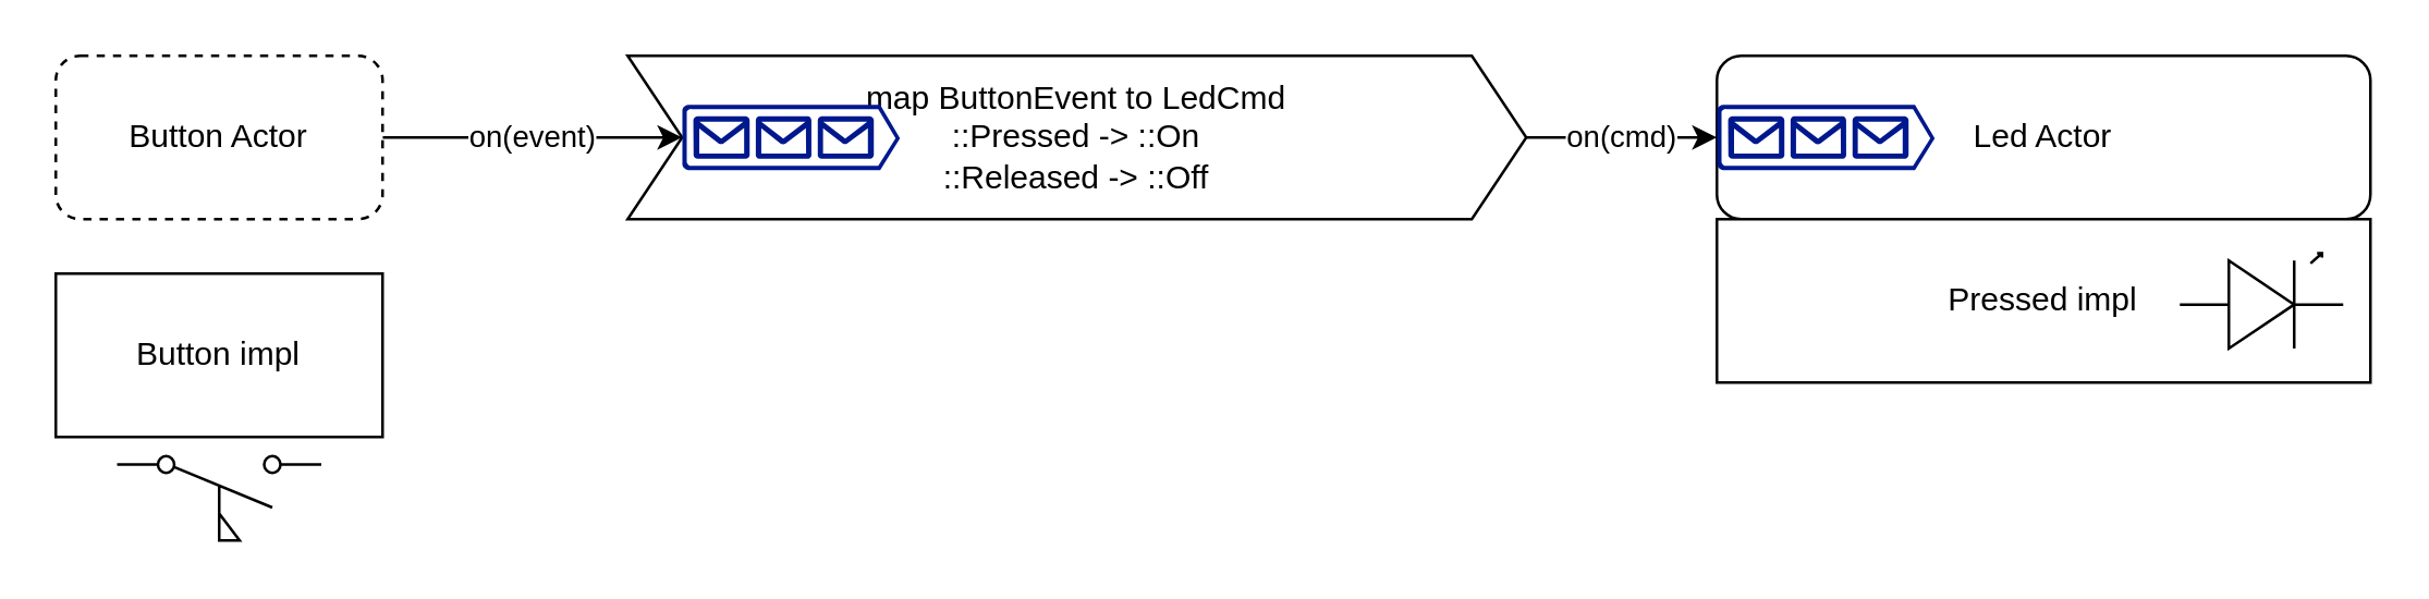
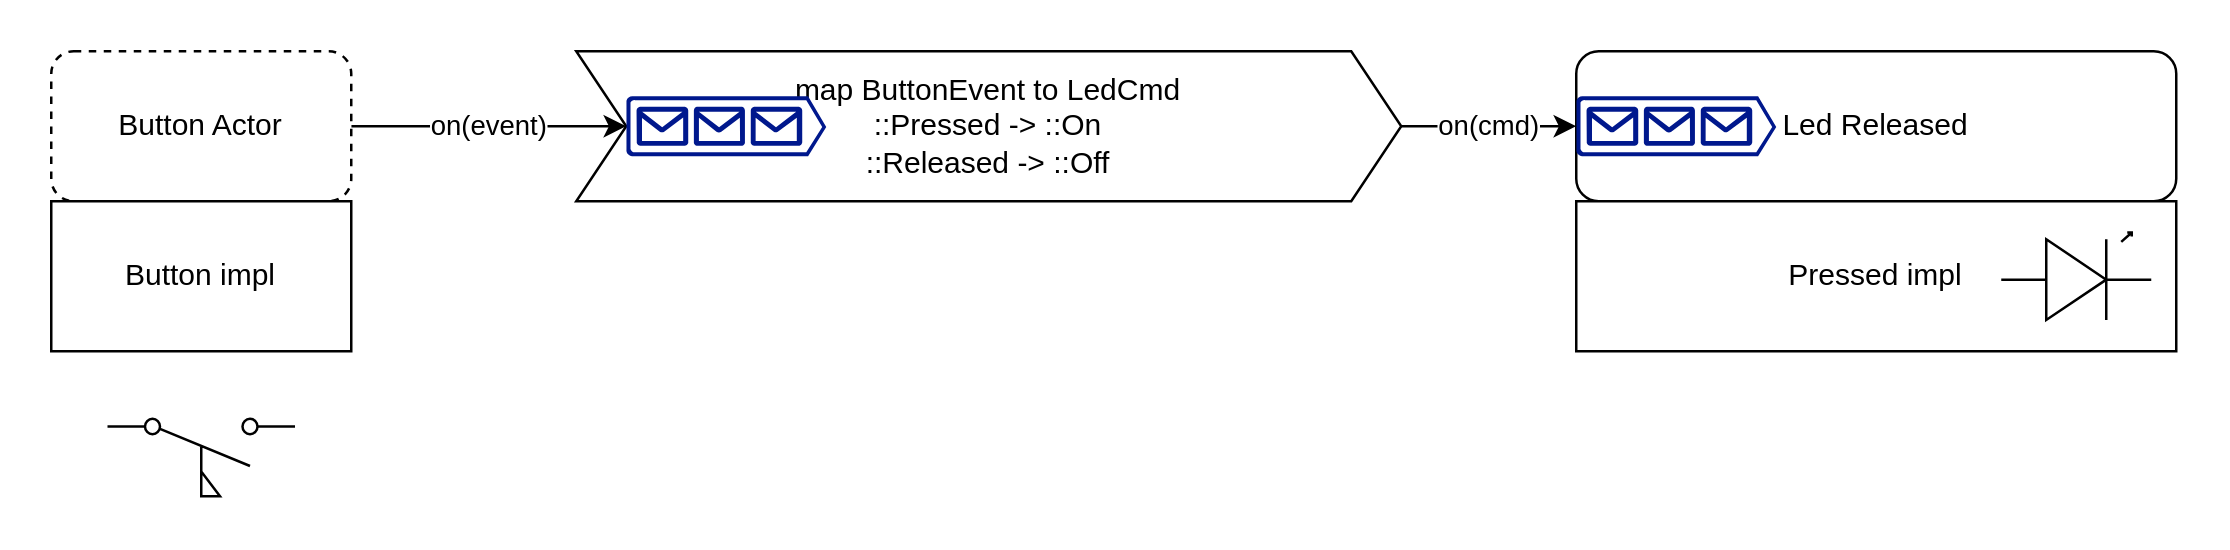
  <mxCell id="0" />
  <mxCell id="1" parent="0" />
  <mxCell id="2" value="on(event)" style="edgeStyle=orthogonalEdgeStyle;rounded=0;orthogonalLoop=1;jettySize=auto;html=1;exitX=1;exitY=0.5;exitDx=0;exitDy=0;entryX=0;entryY=0.5;entryDx=0;entryDy=0;entryPerimeter=0;" edge="1" parent="1" source="3" target="8"><mxGeometry relative="1" as="geometry"><mxPoint x="180" y="180" as="targetPoint" /></mxGeometry></mxCell>
  <mxCell id="3" value="Button Actor" style="rounded=1;whiteSpace=wrap;html=1;dashed=1;" vertex="1" parent="1"><mxGeometry x="20" y="20" width="120" height="60" as="geometry" /></mxCell>
- <mxCell id="4" value="Led Actor" style="rounded=1;whiteSpace=wrap;html=1;" vertex="1" parent="1"><mxGeometry x="630" y="20" width="240" height="60" as="geometry" /></mxCell>
+ <mxCell id="4" value="Led Released" style="rounded=1;whiteSpace=wrap;html=1;" vertex="1" parent="1"><mxGeometry x="630" y="20" width="240" height="60" as="geometry" /></mxCell>
  <mxCell id="5" value="map ButtonEvent to LedCmd&lt;br&gt;::Pressed -&amp;gt; ::On&lt;br&gt;::Released -&amp;gt; ::Off" style="shape=step;perimeter=stepPerimeter;whiteSpace=wrap;html=1;fixedSize=1;" vertex="1" parent="1"><mxGeometry x="230" y="20" width="330" height="60" as="geometry" /></mxCell>
- <mxCell id="6" value="Button impl" style="rounded=0;whiteSpace=wrap;html=1;" vertex="1" parent="1"><mxGeometry x="20" y="100" width="120" height="60" as="geometry" /></mxCell>
+ <mxCell id="6" value="Button impl" style="rounded=0;whiteSpace=wrap;html=1;" vertex="1" parent="1"><mxGeometry x="20" y="80" width="120" height="60" as="geometry" /></mxCell>
  <mxCell id="7" value="Pressed impl" style="rounded=0;whiteSpace=wrap;html=1;" vertex="1" parent="1"><mxGeometry x="630" y="80" width="240" height="60" as="geometry" /></mxCell>
  <mxCell id="8" value="" style="sketch=0;aspect=fixed;pointerEvents=1;shadow=0;dashed=0;html=1;strokeColor=none;labelPosition=center;verticalLabelPosition=bottom;verticalAlign=top;align=center;fillColor=#00188D;shape=mxgraph.azure.queue_generic" vertex="1" parent="1"><mxGeometry x="250" y="38" width="80" height="24" as="geometry" /></mxCell>
  <mxCell id="9" value="" style="sketch=0;aspect=fixed;pointerEvents=1;shadow=0;dashed=0;html=1;strokeColor=none;labelPosition=center;verticalLabelPosition=bottom;verticalAlign=top;align=center;fillColor=#00188D;shape=mxgraph.azure.queue_generic" vertex="1" parent="1"><mxGeometry x="630" y="38" width="80" height="24" as="geometry" /></mxCell>
  <mxCell id="10" value="" style="verticalLabelPosition=bottom;shadow=0;dashed=0;align=center;html=1;verticalAlign=top;shape=mxgraph.electrical.opto_electronics.led_1;pointerEvents=1;" vertex="1" parent="1"><mxGeometry x="800" y="92.5" width="60" height="35" as="geometry" /></mxCell>
  <mxCell id="11" value="on(cmd)" style="edgeStyle=orthogonalEdgeStyle;rounded=0;orthogonalLoop=1;jettySize=auto;html=1;exitX=1;exitY=0.5;exitDx=0;exitDy=0;entryX=0;entryY=0.5;entryDx=0;entryDy=0;entryPerimeter=0;" edge="1" parent="1" source="5" target="9"><mxGeometry relative="1" as="geometry" /></mxCell>
  <mxCell id="12" value="" style="html=1;shape=mxgraph.electrical.electro-mechanical.flowActuatedSwitch;aspect=fixed;elSwitchState=off;" vertex="1" parent="1"><mxGeometry x="42.5" y="167" width="75" height="31" as="geometry" /></mxCell>
